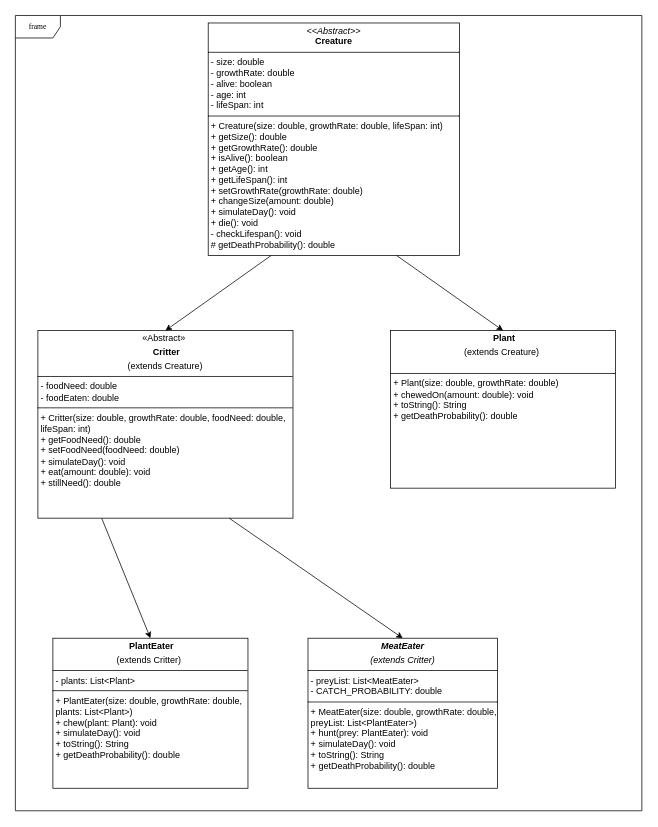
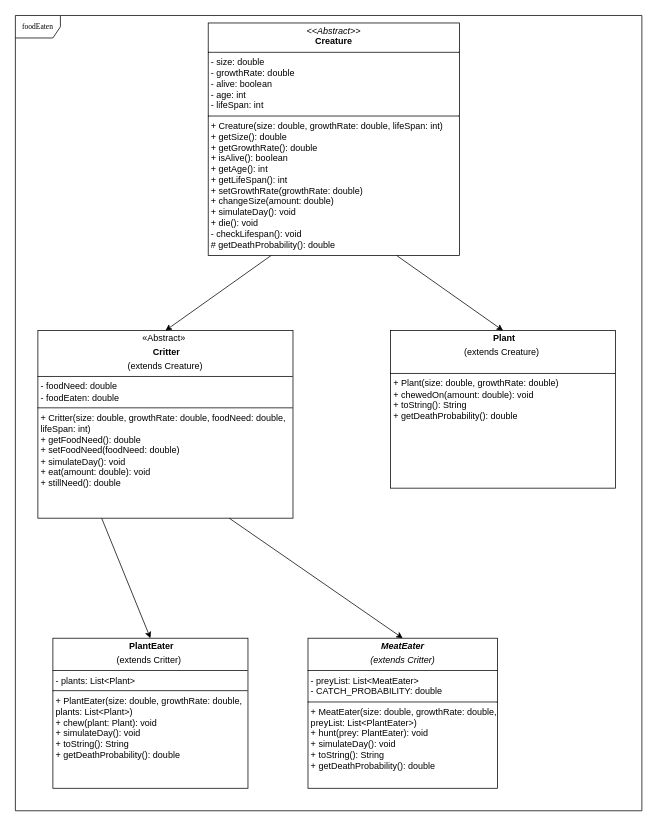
  <mxCell id="0" />
  <mxCell id="1" parent="0" />
- <mxCell id="2" value="frame" style="shape=umlFrame;whiteSpace=wrap;html=1;rounded=0;shadow=0;comic=0;labelBackgroundColor=none;strokeWidth=1;fontFamily=Verdana;fontSize=10;align=center;" parent="1" vertex="1"><mxGeometry y="20" width="835" height="1060" as="geometry" x="20" /></mxCell>
+ <mxCell id="2" value="foodEaten" style="shape=umlFrame;whiteSpace=wrap;html=1;rounded=0;shadow=0;comic=0;labelBackgroundColor=none;strokeWidth=1;fontFamily=Verdana;fontSize=10;align=center;" parent="1" vertex="1"><mxGeometry y="20" width="835" height="1060" as="geometry" x="20" /></mxCell>
  <mxCell id="3" value="&lt;p style=&quot;margin:0px;margin-top:4px;text-align:center;&quot;&gt;&lt;i&gt;&amp;lt;&amp;lt;Abstract&amp;gt;&amp;gt;&lt;/i&gt;&lt;br&gt;&lt;b&gt;Creature&lt;/b&gt;&lt;/p&gt;&lt;hr size=&quot;1&quot; style=&quot;border-style:solid;&quot;&gt;&lt;p style=&quot;margin:0px;margin-left:4px;&quot;&gt;- size: double&lt;br&gt;- growthRate: double&amp;nbsp;&lt;/p&gt;&lt;p style=&quot;margin:0px;margin-left:4px;&quot;&gt;- alive: boolean&amp;nbsp;&lt;/p&gt;&lt;p style=&quot;margin:0px;margin-left:4px;&quot;&gt;- age: int&amp;nbsp;&lt;/p&gt;&lt;p style=&quot;margin:0px;margin-left:4px;&quot;&gt;- lifeSpan: int&lt;/p&gt;&lt;hr size=&quot;1&quot; style=&quot;border-style:solid;&quot;&gt;&lt;p style=&quot;margin:0px;margin-left:4px;&quot;&gt;+ Creature(size: double, growthRate: double, lifeSpan: int)&amp;nbsp;&lt;br&gt;+ getSize(): double&amp;nbsp;&lt;br&gt;+ getGrowthRate(): double&amp;nbsp;&lt;br&gt;+ isAlive(): boolean&amp;nbsp;&lt;br&gt;+ getAge(): int&amp;nbsp;&lt;br&gt;+ getLifeSpan(): int&amp;nbsp;&lt;br&gt;+ setGrowthRate(growthRate: double)&amp;nbsp;&lt;br&gt;+ changeSize(amount: double)&amp;nbsp;&lt;br&gt;+ simulateDay(): void&amp;nbsp;&lt;br&gt;+ die(): void&amp;nbsp;&lt;br&gt;- checkLifespan(): void&amp;nbsp;&lt;br&gt;# getDeathProbability(): double&amp;nbsp;&lt;/p&gt;&lt;p style=&quot;margin:0px;margin-left:4px;&quot;&gt;&lt;br&gt;&lt;/p&gt;&lt;p style=&quot;margin:0px;margin-left:4px;&quot;&gt;&lt;br&gt;&lt;/p&gt;&lt;p style=&quot;margin:0px;margin-left:4px;&quot;&gt;&lt;br&gt;&lt;/p&gt;&lt;p style=&quot;margin:0px;margin-left:4px;&quot;&gt;&lt;br&gt;&lt;/p&gt;&lt;p style=&quot;margin:0px;margin-left:4px;&quot;&gt;&lt;br&gt;&lt;/p&gt;&lt;p style=&quot;margin:0px;margin-left:4px;&quot;&gt;&lt;br&gt;&lt;/p&gt;&lt;p style=&quot;margin:0px;margin-left:4px;&quot;&gt;&lt;br&gt;&lt;/p&gt;&lt;p style=&quot;margin:0px;margin-left:4px;&quot;&gt;&lt;br&gt;&lt;/p&gt;&lt;p style=&quot;margin:0px;margin-left:4px;&quot;&gt;&lt;br&gt;&lt;/p&gt;&lt;p style=&quot;margin:0px;margin-left:4px;&quot;&gt;&lt;br&gt;&lt;/p&gt;&lt;p style=&quot;margin:0px;margin-left:4px;&quot;&gt;&lt;br&gt;&lt;/p&gt;&lt;p style=&quot;margin:0px;margin-left:4px;&quot;&gt;&lt;br&gt;&lt;/p&gt;&lt;p style=&quot;margin:0px;margin-left:4px;&quot;&gt;&lt;br&gt;&lt;/p&gt;&lt;p style=&quot;margin:0px;margin-left:4px;&quot;&gt;&lt;br&gt;&lt;/p&gt;&lt;p style=&quot;margin:0px;margin-left:4px;&quot;&gt;&lt;br&gt;&lt;/p&gt;&lt;p style=&quot;margin:0px;margin-left:4px;&quot;&gt;&lt;br&gt;&lt;/p&gt;" style="verticalAlign=top;align=left;overflow=fill;html=1;whiteSpace=wrap;" vertex="1" parent="1"><mxGeometry x="277" y="30" width="335" height="310" as="geometry" /></mxCell>
  <mxCell id="4" value="&lt;p style=&quot;margin:0px;margin-top:4px;text-align:center;&quot;&gt;«Abstract»&amp;nbsp;&lt;/p&gt;&lt;p style=&quot;margin:0px;margin-top:4px;text-align:center;&quot;&gt;&lt;b&gt;&amp;nbsp;Critter&lt;/b&gt;&lt;/p&gt;&lt;p style=&quot;margin:0px;margin-top:4px;text-align:center;&quot;&gt;&amp;nbsp;(extends Creature)&amp;nbsp;&lt;/p&gt;&lt;hr size=&quot;1&quot; style=&quot;border-style:solid;&quot;&gt;&lt;p style=&quot;margin:0px;margin-left:4px;&quot;&gt;- foodNeed: double&lt;/p&gt;&lt;p style=&quot;margin:0px;margin-left:4px;&quot;&gt;- foodEaten: double&amp;nbsp;&lt;/p&gt;&lt;hr size=&quot;1&quot; style=&quot;border-style:solid;&quot;&gt;&lt;p style=&quot;margin:0px;margin-left:4px;&quot;&gt;+ Critter(size: double, growthRate: double, foodNeed: double, lifeSpan: int)&lt;/p&gt;&lt;p style=&quot;margin:0px;margin-left:4px;&quot;&gt;+ getFoodNeed(): double&lt;/p&gt;&lt;p style=&quot;margin:0px;margin-left:4px;&quot;&gt;+ setFoodNeed(foodNeed: double)&lt;/p&gt;&lt;p style=&quot;margin:0px;margin-left:4px;&quot;&gt;+ simulateDay(): void&lt;/p&gt;&lt;p style=&quot;margin:0px;margin-left:4px;&quot;&gt;+ eat(amount: double): void&lt;/p&gt;&lt;p style=&quot;margin:0px;margin-left:4px;&quot;&gt;+ stillNeed(): double&amp;nbsp; &amp;nbsp;&amp;nbsp;&lt;/p&gt;" style="verticalAlign=top;align=left;overflow=fill;html=1;whiteSpace=wrap;" vertex="1" parent="1"><mxGeometry x="50" y="440" width="340" height="250" as="geometry" /></mxCell>
  <mxCell id="5" value="&lt;p style=&quot;margin:0px;margin-top:4px;text-align:center;&quot;&gt;&amp;nbsp;&lt;b&gt;Plant&lt;/b&gt;&lt;/p&gt;&lt;p style=&quot;margin:0px;margin-top:4px;text-align:center;&quot;&gt;(extends Creature)&amp;nbsp;&lt;/p&gt;&lt;p style=&quot;margin:0px;margin-left:4px;&quot;&gt;&lt;br&gt;&lt;/p&gt;&lt;hr size=&quot;1&quot; style=&quot;border-style:solid;&quot;&gt;&lt;p style=&quot;margin:0px;margin-left:4px;&quot;&gt;+ Plant(size: double, growthRate: double)&lt;/p&gt;&lt;p style=&quot;margin:0px;margin-left:4px;&quot;&gt;+ chewedOn(amount: double): void&lt;/p&gt;&lt;p style=&quot;margin:0px;margin-left:4px;&quot;&gt;+ toString(): String&lt;/p&gt;&lt;p style=&quot;margin:0px;margin-left:4px;&quot;&gt;+ getDeathProbability(): double&lt;/p&gt;" style="verticalAlign=top;align=left;overflow=fill;html=1;whiteSpace=wrap;" vertex="1" parent="1"><mxGeometry x="520" y="440" width="300" height="210" as="geometry" /></mxCell>
  <mxCell id="6" value="&lt;p style=&quot;margin:0px;margin-top:4px;text-align:center;&quot;&gt;&amp;nbsp;&lt;b&gt;PlantEater&lt;/b&gt;&lt;/p&gt;&lt;p style=&quot;margin:0px;margin-top:4px;text-align:center;&quot;&gt;(extends Critter)&amp;nbsp;&lt;/p&gt;&lt;hr size=&quot;1&quot; style=&quot;border-style:solid;&quot;&gt;&lt;p style=&quot;margin:0px;margin-left:4px;&quot;&gt;- plants: List&amp;lt;Plant&amp;gt;&amp;nbsp;&lt;/p&gt;&lt;hr size=&quot;1&quot; style=&quot;border-style:solid;&quot;&gt;&lt;p style=&quot;margin:0px;margin-left:4px;&quot;&gt;+ PlantEater(size: double, growthRate: double, plants: List&amp;lt;Plant&amp;gt;)&lt;/p&gt;&lt;p style=&quot;margin:0px;margin-left:4px;&quot;&gt;+ chew(plant: Plant): void&lt;/p&gt;&lt;p style=&quot;margin:0px;margin-left:4px;&quot;&gt;+ simulateDay(): void&lt;/p&gt;&lt;p style=&quot;margin:0px;margin-left:4px;&quot;&gt;+ toString(): String&lt;/p&gt;&lt;p style=&quot;margin:0px;margin-left:4px;&quot;&gt;+ getDeathProbability(): double&amp;nbsp; &amp;nbsp;&lt;/p&gt;" style="verticalAlign=top;align=left;overflow=fill;html=1;whiteSpace=wrap;" vertex="1" parent="1"><mxGeometry x="70" y="850" width="260" height="200" as="geometry" /></mxCell>
  <mxCell id="7" value="&lt;p style=&quot;margin:0px;margin-top:4px;text-align:center;&quot;&gt;&lt;b&gt;&lt;i&gt;MeatEater&lt;/i&gt;&lt;/b&gt;&lt;/p&gt;&lt;p style=&quot;margin:0px;margin-top:4px;text-align:center;&quot;&gt;&lt;i style=&quot;&quot;&gt;(extends Critter)&lt;/i&gt;&lt;/p&gt;&lt;hr size=&quot;1&quot; style=&quot;border-style:solid;&quot;&gt;&lt;p style=&quot;margin:0px;margin-left:4px;&quot;&gt;- preyList: List&amp;lt;MeatEater&amp;gt;&lt;/p&gt;&lt;p style=&quot;margin:0px;margin-left:4px;&quot;&gt;- CATCH_PROBABILITY: double&lt;/p&gt;&lt;hr size=&quot;1&quot; style=&quot;border-style:solid;&quot;&gt;&lt;p style=&quot;margin:0px;margin-left:4px;&quot;&gt;+ MeatEater(size: double, growthRate: double,&lt;/p&gt;&lt;p style=&quot;margin:0px;margin-left:4px;&quot;&gt;preyList: List&amp;lt;PlantEater&amp;gt;)&lt;/p&gt;&lt;p style=&quot;margin:0px;margin-left:4px;&quot;&gt;+ hunt(prey: PlantEater): void&lt;/p&gt;&lt;p style=&quot;margin:0px;margin-left:4px;&quot;&gt;+ simulateDay(): void&lt;/p&gt;&lt;p style=&quot;margin:0px;margin-left:4px;&quot;&gt;+ toString(): String&lt;/p&gt;&lt;p style=&quot;margin:0px;margin-left:4px;&quot;&gt;+&amp;nbsp;&lt;span style=&quot;background-color: transparent; color: light-dark(rgb(0, 0, 0), rgb(255, 255, 255));&quot;&gt;getDeathProbability(): double&amp;nbsp;&lt;/span&gt;&lt;/p&gt;" style="verticalAlign=top;align=left;overflow=fill;html=1;whiteSpace=wrap;" vertex="1" parent="1"><mxGeometry x="410" y="850" width="252.5" height="200" as="geometry" /></mxCell>
  <mxCell id="8" value="" style="endArrow=classic;html=1;rounded=0;entryX=0.5;entryY=0;entryDx=0;entryDy=0;exitX=0.25;exitY=1;exitDx=0;exitDy=0;" edge="1" parent="1" source="3" target="4"><mxGeometry width="50" height="50" relative="1" as="geometry"><mxPoint x="380" y="480" as="sourcePoint" /><mxPoint x="520.75" y="380" as="targetPoint" /></mxGeometry></mxCell>
  <mxCell id="9" value="" style="endArrow=classic;html=1;rounded=0;exitX=0.75;exitY=1;exitDx=0;exitDy=0;entryX=0.5;entryY=0;entryDx=0;entryDy=0;" edge="1" parent="1" source="3" target="5"><mxGeometry width="50" height="50" relative="1" as="geometry"><mxPoint x="540" y="620" as="sourcePoint" /><mxPoint x="590" y="570" as="targetPoint" /></mxGeometry></mxCell>
  <mxCell id="10" value="" style="endArrow=classic;html=1;rounded=0;exitX=0.75;exitY=1;exitDx=0;exitDy=0;entryX=0.5;entryY=0;entryDx=0;entryDy=0;" edge="1" parent="1" source="4" target="7"><mxGeometry width="50" height="50" relative="1" as="geometry"><mxPoint x="540" y="760" as="sourcePoint" /><mxPoint x="590" y="710" as="targetPoint" /></mxGeometry></mxCell>
  <mxCell id="11" value="" style="endArrow=classic;html=1;rounded=0;entryX=0.5;entryY=0;entryDx=0;entryDy=0;exitX=0.25;exitY=1;exitDx=0;exitDy=0;" edge="1" parent="1" source="4" target="6"><mxGeometry width="50" height="50" relative="1" as="geometry"><mxPoint x="120" y="1018.291" as="sourcePoint" /><mxPoint x="320" y="820" as="targetPoint" /></mxGeometry></mxCell>
